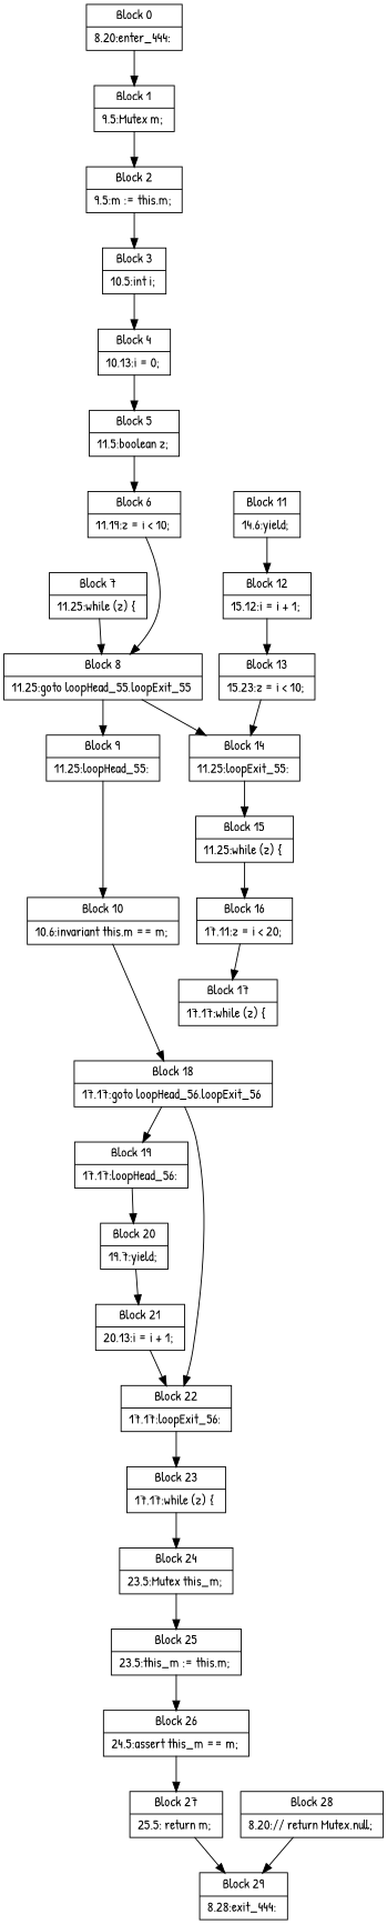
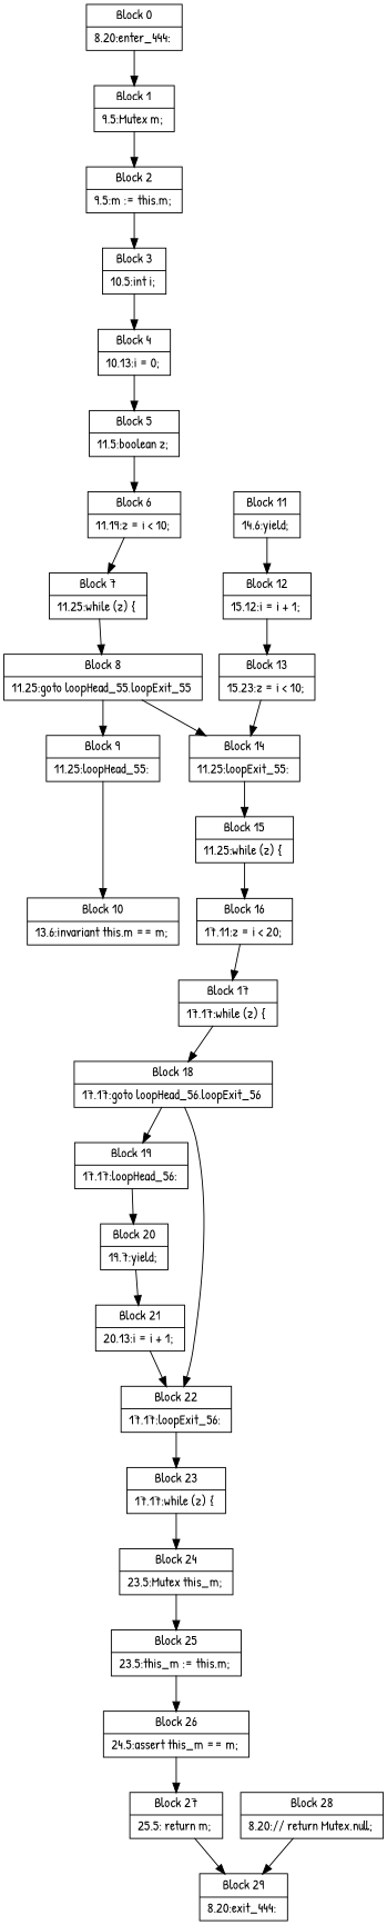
  digraph {
    fontname="Patrick Hand"
    node [fontname="Patrick Hand" shape=record]
    edge [fontname="Patrick Hand"]
    n1 [label="{Block 0|8.20:enter_444: \n}"]
    n2 [label="{Block 1|9.5:Mutex m; \n}"]
    n3 [label="{Block 2|9.5:m := this.m; \n}"]
    n4 [label="{Block 3|10.5:int i; \n}"]
    n5 [label="{Block 4|10.13:i = 0; \n}"]
    n6 [label="{Block 5|11.5:boolean z; \n}"]
    n7 [label="{Block 6|11.19:z = i \< 10; \n}"]
    n8 [label="{Block 7|11.25:while (z)   \{ \n}"]
    n9 [label="{Block 8|11.25:goto loopHead_55,loopExit_55 \n}"]
    n10 [label="{Block 9|11.25:loopHead_55: \n}"]
    n11 [label="{Block 14|11.25:loopExit_55: \n}"]
-   n12 [label="{Block 10|10.6:invariant this.m == m; \n}"]
+   n12 [label="{Block 10|13.6:invariant this.m == m; \n}"]
    n13 [label="{Block 15|11.25:while (z)   \{ \n}"]
    n14 [label="{Block 11|14.6:yield; \n}"]
    n15 [label="{Block 12|15.12:i = i + 1; \n}"]
    n16 [label="{Block 13|15.23:z = i \< 10; \n}"]
    n17 [label="{Block 16|17.11:z = i \< 20; \n}"]
    n18 [label="{Block 17|17.17:while (z)   \{ \n}"]
    n19 [label="{Block 18|17.17:goto loopHead_56,loopExit_56 \n}"]
    n20 [label="{Block 19|17.17:loopHead_56: \n}"]
    n21 [label="{Block 22|17.17:loopExit_56: \n}"]
    n22 [label="{Block 20|19.7:yield; \n}"]
    n23 [label="{Block 23|17.17:while (z)   \{ \n}"]
    n24 [label="{Block 21|20.13:i = i + 1; \n}"]
    n25 [label="{Block 24|23.5:Mutex this_m; \n}"]
    n26 [label="{Block 25|23.5:this_m := this.m; \n}"]
    n27 [label="{Block 26|24.5:assert this_m == m; \n}"]
    n28 [label="{Block 27|25.5: return m; \n}"]
-   n29 [label="{Block 29|8.28:exit_444: \n}"]
+   n29 [label="{Block 29|8.20:exit_444: \n}"]
    n30 [label="{Block 28|8.20:// return Mutex.null; \n}"]
    n1 -> n2
    n2 -> n3
    n3 -> n4
    n4 -> n5
    n5 -> n6
    n6 -> n7
-   n7 -> n9
+   n7 -> n8
    n8 -> n9
    n9 -> n10
    n9 -> n11
    n10 -> n12
    n11 -> n13
    n13 -> n17
    n14 -> n15
    n15 -> n16
    n16 -> n11
    n17 -> n18
-   n12 -> n19
+   n18 -> n19
    n19 -> n20
    n19 -> n21
    n20 -> n22
    n21 -> n23
    n22 -> n24
    n23 -> n25
    n24 -> n21
    n25 -> n26
    n26 -> n27
    n27 -> n28
    n28 -> n29
    n30 -> n29
  }
